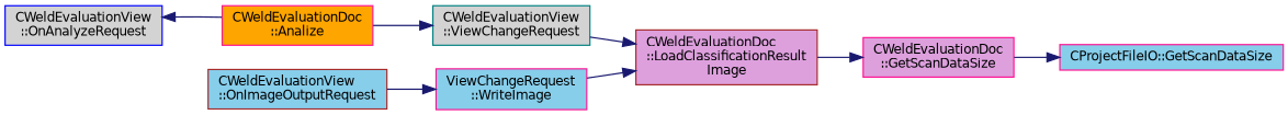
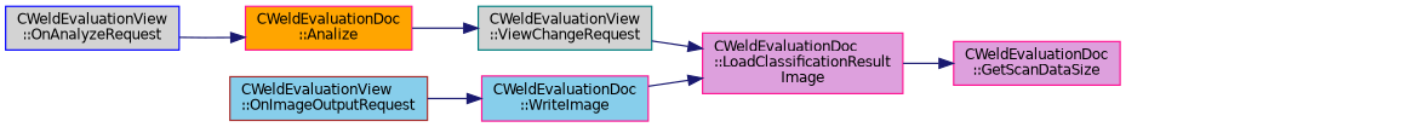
  digraph {
    rankdir=RL
    node [color=deeppink fillcolor=skyblue fontname=Helvetica fontsize=10 shape=record style=filled]
    edge [color=midnightblue dir=back fontname=Helvetica fontsize=10 labelfontname=Helvetica labelfontsize=10 style=solid]
-   n1 [fontcolor=black height=0.2 label="CProjectFileIO::GetScanDataSize" width=0.4]
    n2 [fillcolor=plum height=0.2 label="CWeldEvaluationDoc\l::GetScanDataSize" width=0.4]
    n3 [fillcolor=orange height=0.2 label="CWeldEvaluationDoc\l::Analize" width=0.4]
    n4 [color=blue fillcolor=lightgrey height=0.2 label="CWeldEvaluationView\l::OnAnalyzeRequest" width=0.4]
-   n5 [color=brown fillcolor=plum height=0.2 label="CWeldEvaluationDoc\l::LoadClassificationResult\lImage" width=0.4]
+   n5 [fillcolor=plum height=0.2 label="CWeldEvaluationDoc\l::LoadClassificationResult\lImage" width=0.4]
    n6 [color=teal fillcolor=lightgrey height=0.2 label="CWeldEvaluationView\l::ViewChangeRequest" width=0.4]
-   n7 [height=0.2 label="ViewChangeRequest\l::WriteImage" width=0.4]
+   n7 [height=0.2 label="CWeldEvaluationDoc\l::WriteImage" width=0.4]
    n8 [color=brown height=0.2 label="CWeldEvaluationView\l::OnImageOutputRequest" width=0.4]
-   n1 -> n2
    n2 -> n5
-   n4 -> n3
+   n3 -> n4
    n5 -> n6
    n5 -> n7
    n6 -> n3
    n7 -> n8
  }
